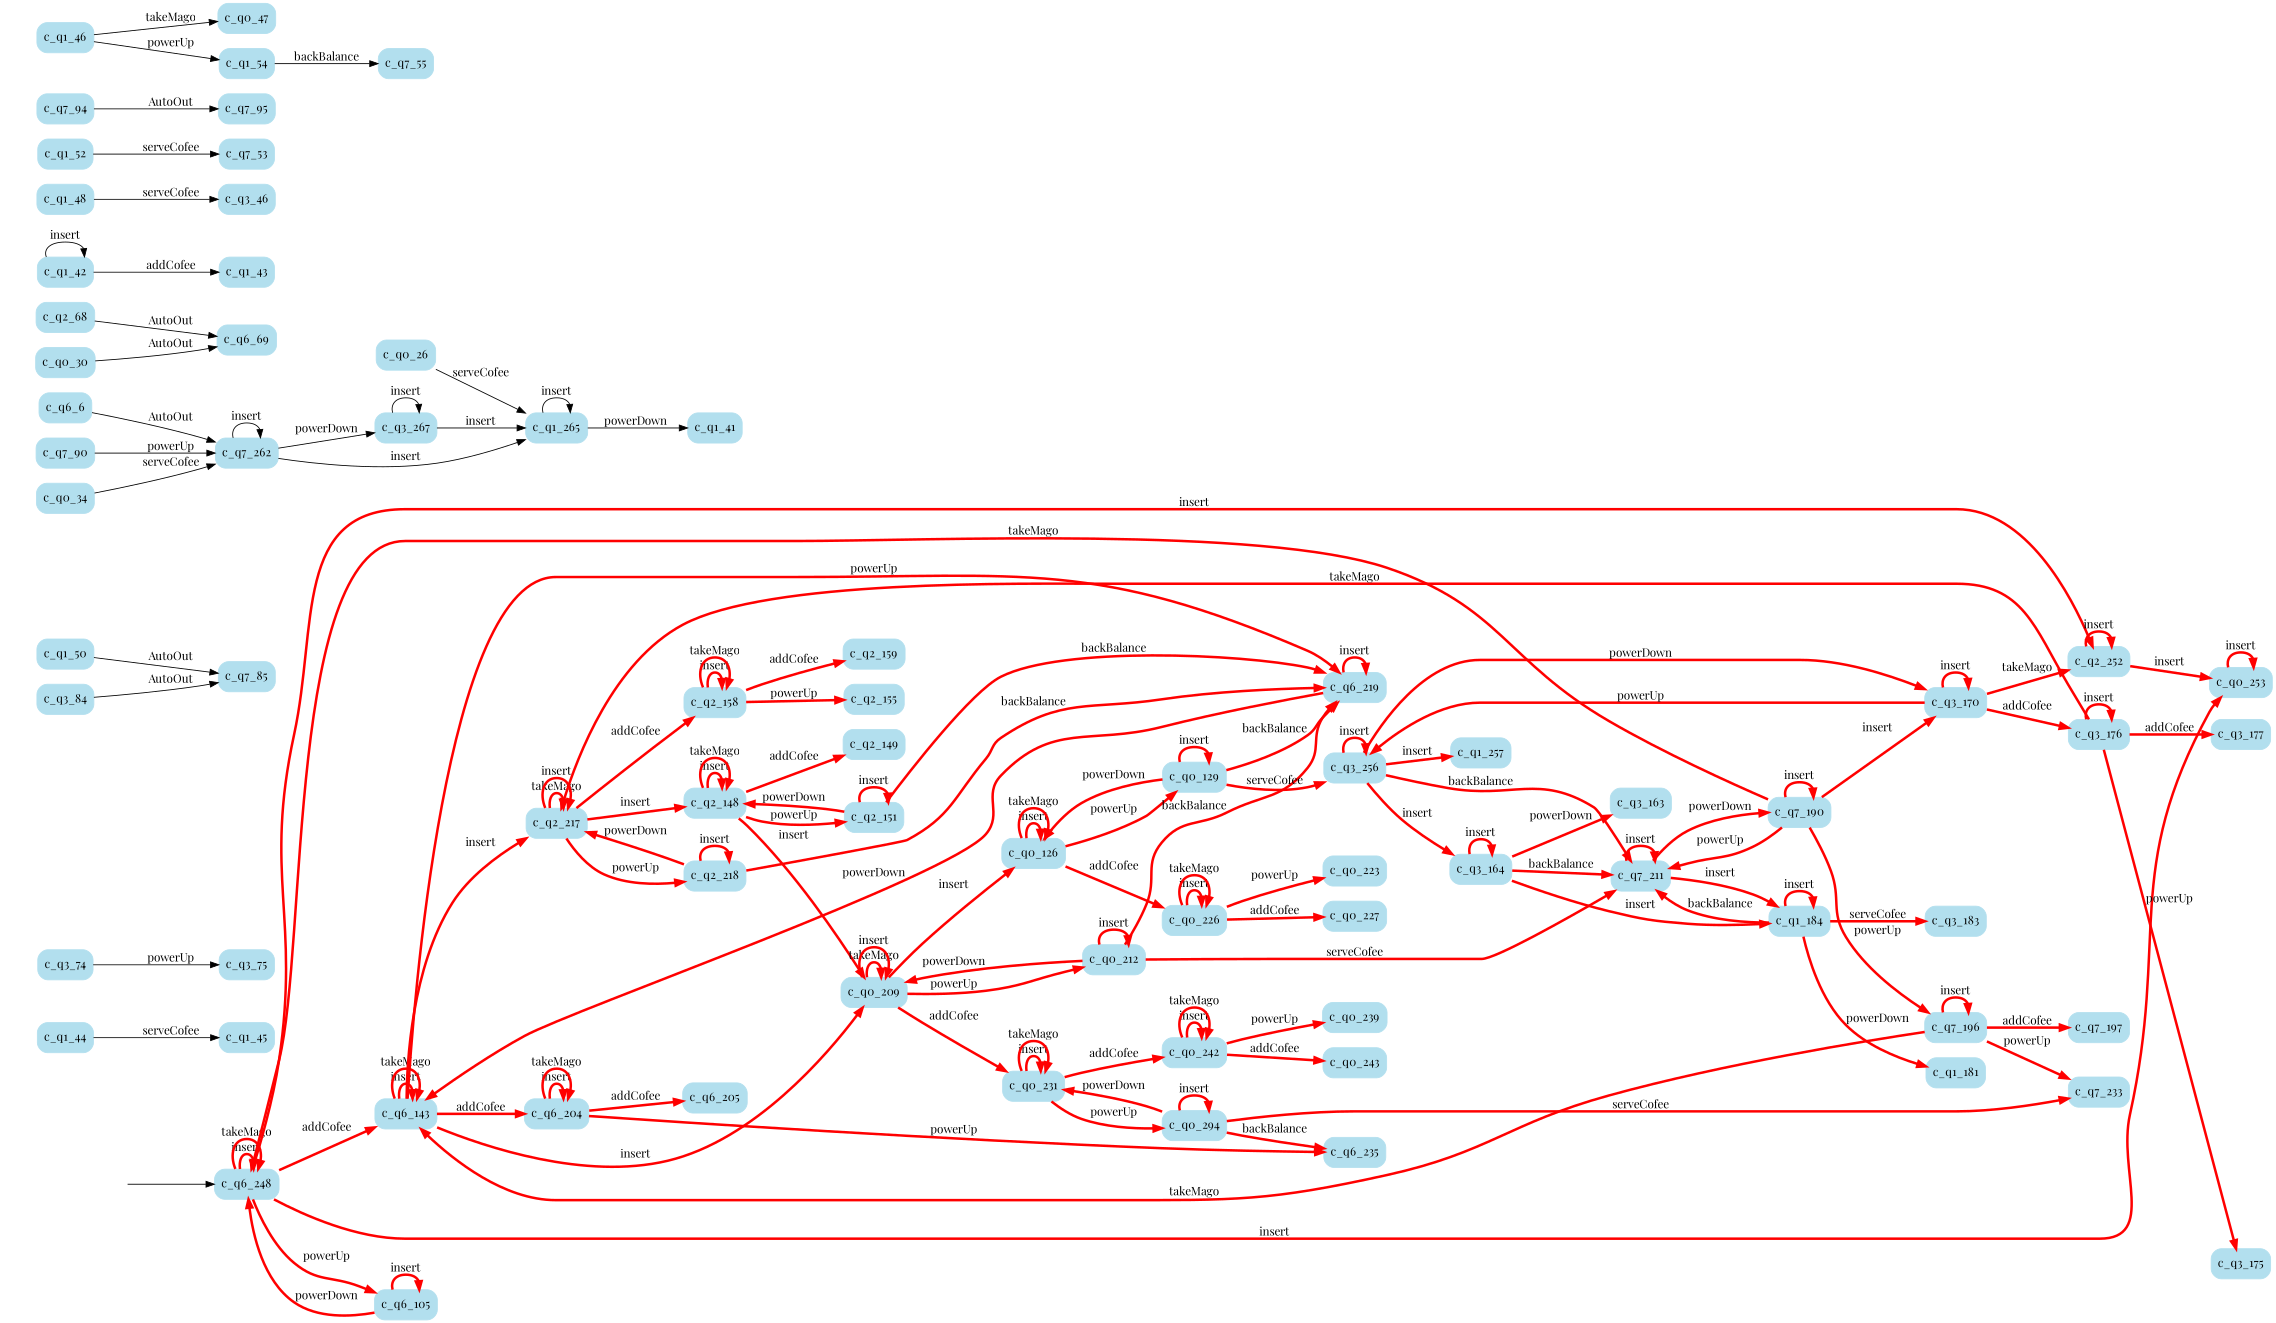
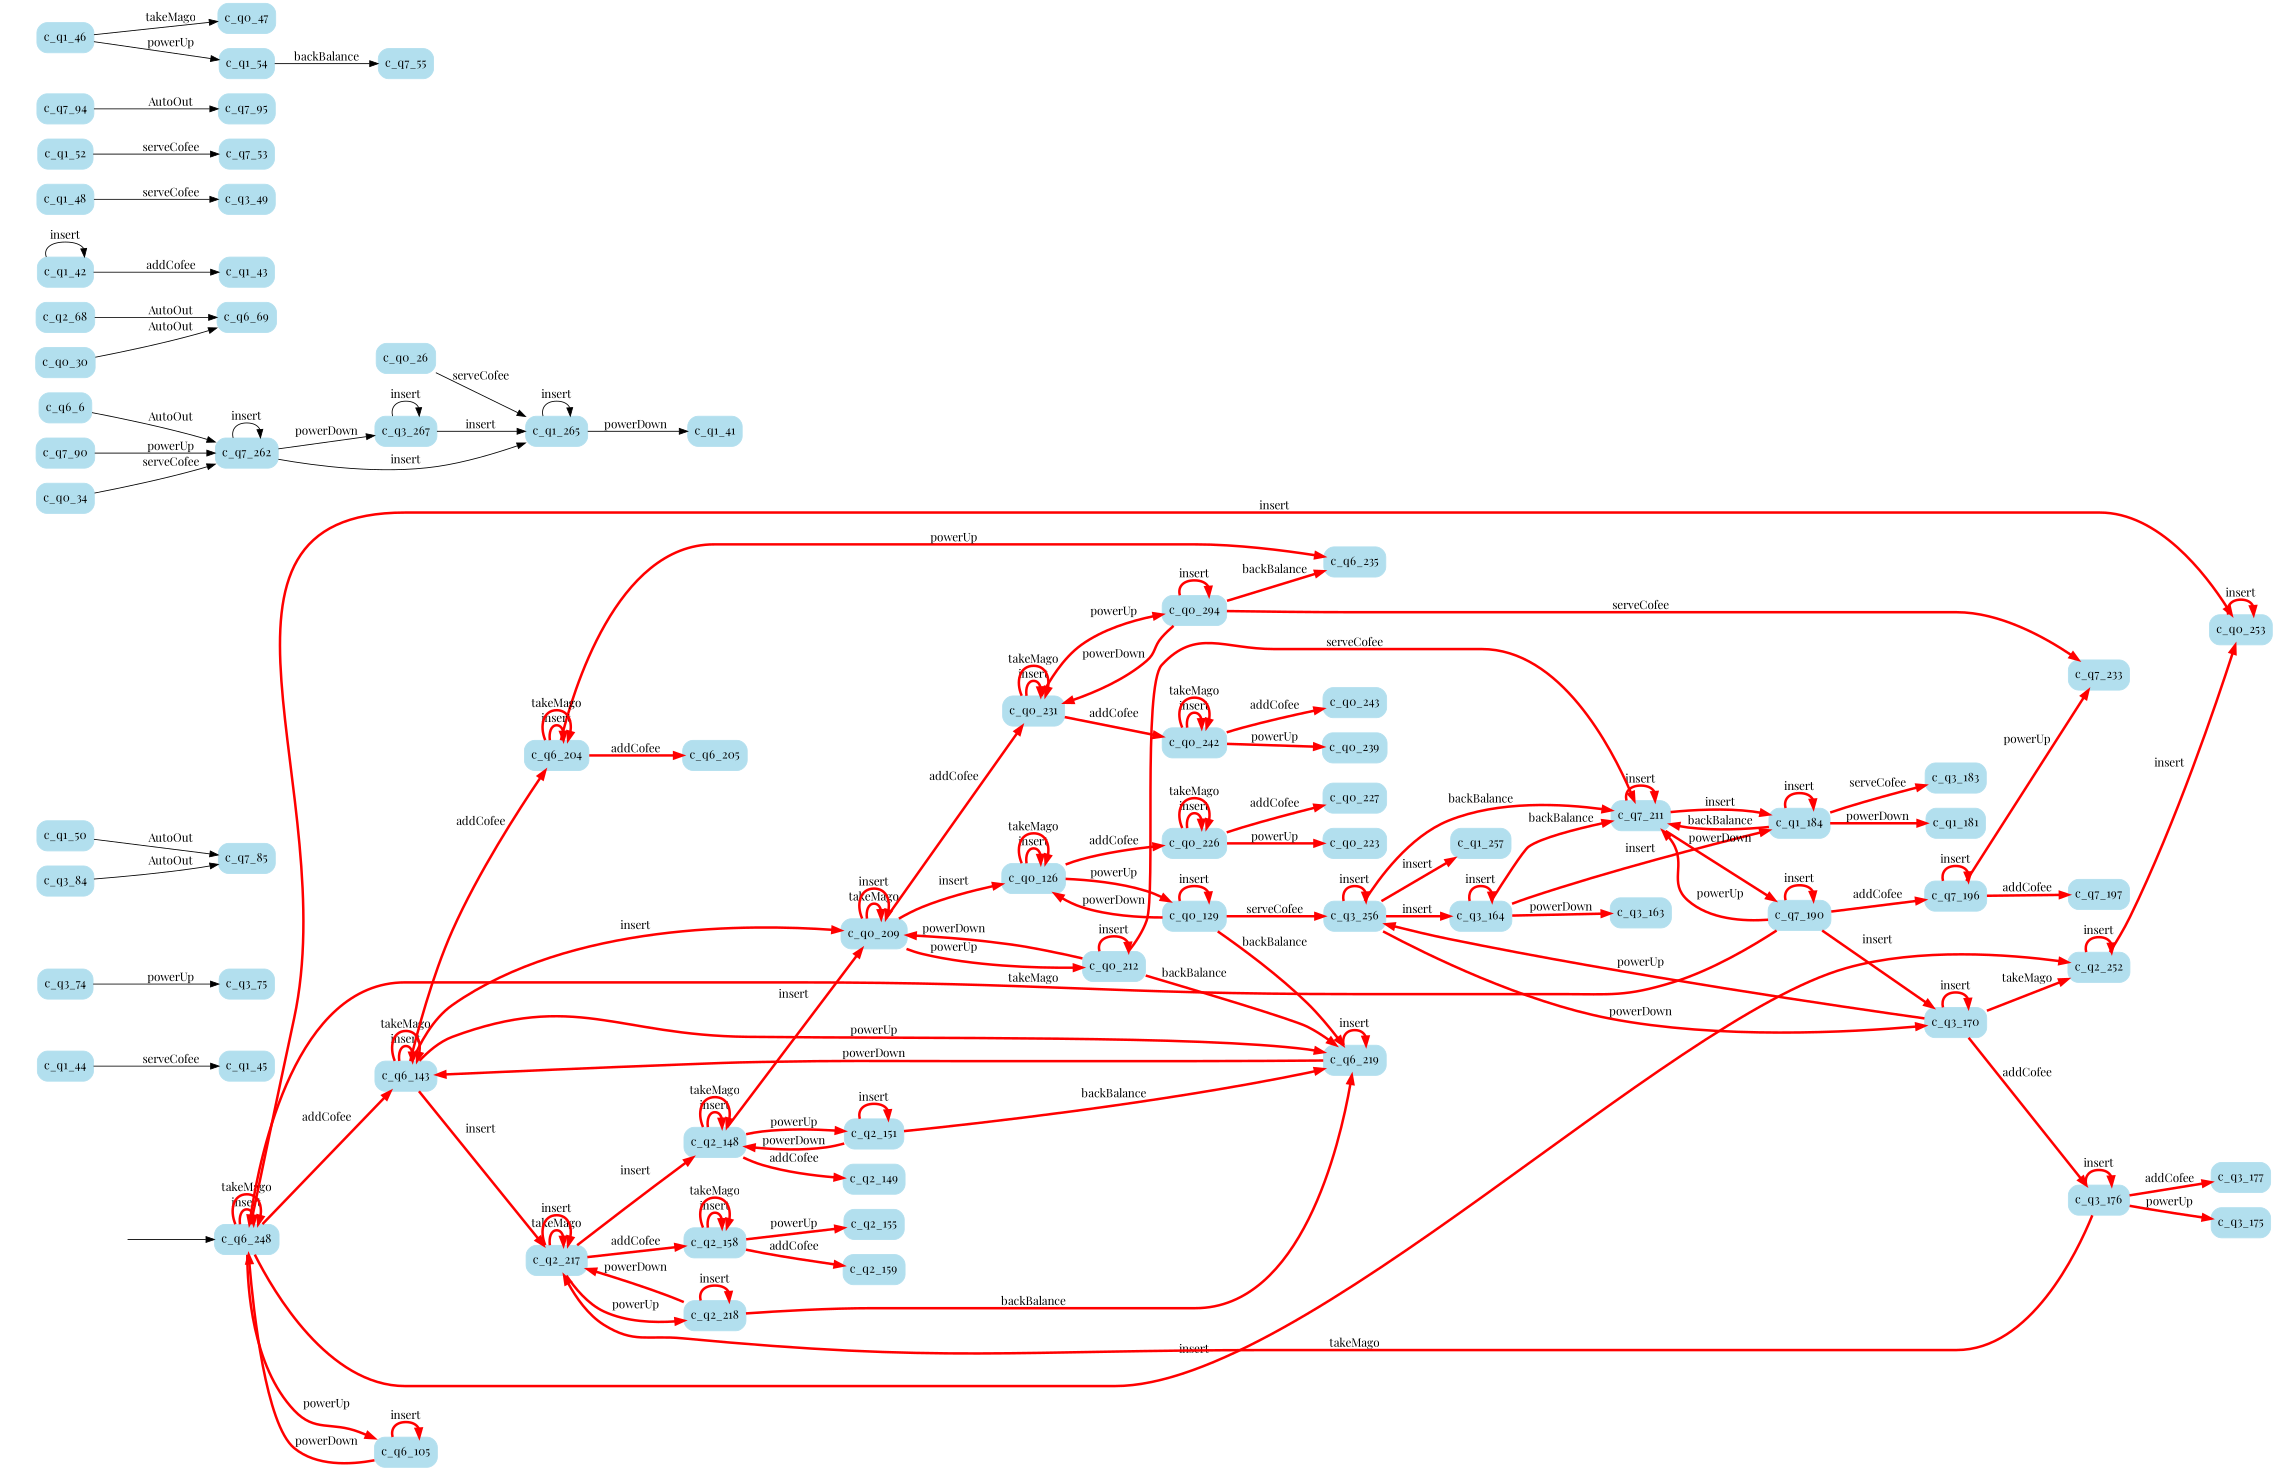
  digraph {
    fontname="Playfair Display"
    rankdir=LR
    node [fontname="Playfair Display" style="rounded, filled" color=lightblue2 shape=box]
    edge [fontname="Playfair Display" color=red penwidth=3]
    start_c_q6_248 [style=invisible color="" shape=""]
    n2 [label=c_q6_248]
    n3 [label=c_q2_252]
    n4 [label=c_q0_253]
    n5 [label=c_q6_105]
    n6 [label=c_q6_143]
    n7 [label=c_q1_44]
    n8 [label=c_q1_45]
    n9 [label=c_q2_218]
    n10 [label=c_q6_219]
    n11 [label=c_q2_217]
    n12 [label=c_q2_148]
    n13 [label=c_q2_158]
    n14 [label=c_q2_159]
    n15 [label=c_q2_151]
    n16 [label=c_q2_149]
    n17 [label=c_q0_209]
    n18 [label=c_q3_164]
    n19 [label=c_q7_211]
    n20 [label=c_q1_184]
    n21 [label=c_q3_163]
    n22 [label=c_q7_190]
    n23 [label=c_q1_181]
    n24 [label=c_q3_183]
    n25 [label=c_q3_74]
    n26 [label=c_q3_75]
    n27 [label=c_q3_176]
    n28 [label=c_q3_177]
    n29 [label=c_q3_175]
    n30 [label=c_q6_235]
    n31 [label=c_q7_85]
    n32 [label=c_q7_262]
    n33 [label=c_q3_267]
    n34 [label=c_q1_265]
    n35 [label=c_q1_41]
    n36 [label=c_q7_233]
    n37 [label=c_q6_6]
    n38 [label=c_q6_69]
    n39 [label=c_q3_170]
    n40 [label=c_q3_256]
    n41 [label=c_q1_257]
    n42 [label=c_q0_126]
    n43 [label=c_q0_231]
    n44 [label=c_q0_212]
    n45 [label=c_q0_242]
    n46 [label=c_q0_239]
    n47 [label=c_q0_243]
    n48 [label=c_q1_43]
    n49 [label=c_q0_129]
    n50 [label=c_q0_226]
    n51 [label=c_q1_50]
    n52 [label=c_q1_48]
-   n53 [label=c_q3_46]
+   n53 [label=c_q3_49]
    n54 [label=c_q2_68]
    n55 [label=c_q0_294]
    n56 [label=c_q0_26]
    n57 [label=c_q7_196]
    n58 [label=c_q7_197]
    n59 [label=c_q6_204]
    n60 [label=c_q7_53]
    n61 [label=c_q7_90]
    n62 [label=c_q6_205]
    n63 [label=c_q3_84]
    n64 [label=c_q1_52]
    n65 [label=c_q7_94]
    n66 [label=c_q7_95]
    n67 [label=c_q7_55]
    n68 [label=c_q0_223]
    n69 [label=c_q0_227]
    n70 [label=c_q2_155]
    n71 [label=c_q0_47]
    n72 [label=c_q1_46]
    n73 [label=c_q1_54]
    n74 [label=c_q0_34]
    n75 [label=c_q0_30]
    n76 [label=c_q1_42]
    start_c_q6_248 -> n2 [color="" penwidth=""]
    n2 -> n2 [label=insert]
    n2 -> n2 [label=takeMago]
    n2 -> n3 [label=insert]
    n2 -> n4 [label=insert]
    n2 -> n5 [label=powerUp]
    n2 -> n6 [label=addCofee]
    n3 -> n3 [label=insert]
    n3 -> n4 [label=insert]
    n4 -> n4 [label=insert]
    n5 -> n2 [label=powerDown]
    n5 -> n5 [label=insert]
    n6 -> n6 [label=insert]
    n6 -> n6 [label=takeMago]
    n6 -> n10 [label=powerUp]
    n6 -> n11 [label=insert]
    n6 -> n17 [label=insert]
    n6 -> n59 [label=addCofee]
    n7 -> n8 [label=serveCofee color="" penwidth=""]
    n9 -> n9 [label=insert]
    n9 -> n10 [label=backBalance]
    n9 -> n11 [label=powerDown]
    n10 -> n6 [label=powerDown]
    n10 -> n10 [label=insert]
    n11 -> n9 [label=powerUp]
    n11 -> n11 [label=takeMago]
    n11 -> n11 [label=insert]
    n11 -> n12 [label=insert]
    n11 -> n13 [label=addCofee]
    n12 -> n12 [label=insert]
    n12 -> n12 [label=takeMago]
    n12 -> n15 [label=powerUp]
    n12 -> n16 [label=addCofee]
    n12 -> n17 [label=insert]
    n13 -> n13 [label=insert]
    n13 -> n13 [label=takeMago]
    n13 -> n14 [label=addCofee]
    n13 -> n70 [label=powerUp]
    n15 -> n10 [label=backBalance]
    n15 -> n12 [label=powerDown]
    n15 -> n15 [label=insert]
    n17 -> n17 [label=takeMago]
    n17 -> n17 [label=insert]
    n17 -> n42 [label=insert]
    n17 -> n43 [label=addCofee]
    n17 -> n44 [label=powerUp]
    n18 -> n18 [label=insert]
    n18 -> n19 [label=backBalance]
    n18 -> n20 [label=insert]
    n18 -> n21 [label=powerDown]
    n19 -> n19 [label=insert]
    n19 -> n20 [label=insert]
    n19 -> n22 [label=powerDown]
    n20 -> n19 [label=backBalance]
    n20 -> n20 [label=insert]
    n20 -> n23 [label=powerDown]
    n20 -> n24 [label=serveCofee]
    n22 -> n2 [label=takeMago]
    n22 -> n19 [label=powerUp]
    n22 -> n22 [label=insert]
    n22 -> n39 [label=insert]
-   n22 -> n57 [label=powerUp]
+   n22 -> n57 [label=addCofee]
    n25 -> n26 [label=powerUp color="" penwidth=""]
    n27 -> n11 [label=takeMago]
    n27 -> n27 [label=insert]
    n27 -> n28 [label=addCofee]
    n27 -> n29 [label=powerUp]
    n32 -> n32 [label=insert color="" penwidth=""]
    n32 -> n33 [label=powerDown color="" penwidth=""]
    n32 -> n34 [label=insert color="" penwidth=""]
    n33 -> n33 [label=insert color="" penwidth=""]
    n33 -> n34 [label=insert color="" penwidth=""]
    n34 -> n34 [label=insert color="" penwidth=""]
    n34 -> n35 [label=powerDown color="" penwidth=""]
    n37 -> n32 [label=AutoOut color="" penwidth=""]
    n39 -> n3 [label=takeMago]
    n39 -> n27 [label=addCofee]
    n39 -> n39 [label=insert]
    n39 -> n40 [label=powerUp]
    n40 -> n18 [label=insert]
    n40 -> n19 [label=backBalance]
    n40 -> n39 [label=powerDown]
    n40 -> n40 [label=insert]
    n40 -> n41 [label=insert]
    n42 -> n42 [label=insert]
    n42 -> n42 [label=takeMago]
    n42 -> n49 [label=powerUp]
    n42 -> n50 [label=addCofee]
    n43 -> n43 [label=insert]
    n43 -> n43 [label=takeMago]
    n43 -> n45 [label=addCofee]
    n43 -> n55 [label=powerUp]
    n44 -> n10 [label=backBalance]
    n44 -> n17 [label=powerDown]
    n44 -> n19 [label=serveCofee]
    n44 -> n44 [label=insert]
    n45 -> n45 [label=insert]
    n45 -> n45 [label=takeMago]
    n45 -> n46 [label=powerUp]
    n45 -> n47 [label=addCofee]
    n49 -> n10 [label=backBalance]
    n49 -> n40 [label=serveCofee]
    n49 -> n42 [label=powerDown]
    n49 -> n49 [label=insert]
    n50 -> n50 [label=insert]
    n50 -> n50 [label=takeMago]
    n50 -> n68 [label=powerUp]
    n50 -> n69 [label=addCofee]
    n51 -> n31 [label=AutoOut color="" penwidth=""]
    n52 -> n53 [label=serveCofee color="" penwidth=""]
    n54 -> n38 [label=AutoOut color="" penwidth=""]
    n55 -> n30 [label=backBalance]
    n55 -> n36 [label=serveCofee]
    n55 -> n43 [label=powerDown]
    n55 -> n55 [label=insert]
    n56 -> n34 [label=serveCofee color="" penwidth=""]
-   n57 -> n6 [label=takeMago]
    n57 -> n36 [label=powerUp]
    n57 -> n57 [label=insert]
    n57 -> n58 [label=addCofee]
    n59 -> n30 [label=powerUp]
    n59 -> n59 [label=insert]
    n59 -> n59 [label=takeMago]
    n59 -> n62 [label=addCofee]
    n61 -> n32 [label=powerUp color="" penwidth=""]
    n63 -> n31 [label=AutoOut color="" penwidth=""]
    n64 -> n60 [label=serveCofee color="" penwidth=""]
    n65 -> n66 [label=AutoOut color="" penwidth=""]
    n72 -> n71 [label=takeMago color="" penwidth=""]
    n72 -> n73 [label=powerUp color="" penwidth=""]
    n73 -> n67 [label=backBalance color="" penwidth=""]
    n74 -> n32 [label=serveCofee color="" penwidth=""]
    n75 -> n38 [label=AutoOut color="" penwidth=""]
    n76 -> n48 [label=addCofee color="" penwidth=""]
    n76 -> n76 [label=insert color="" penwidth=""]
  }
